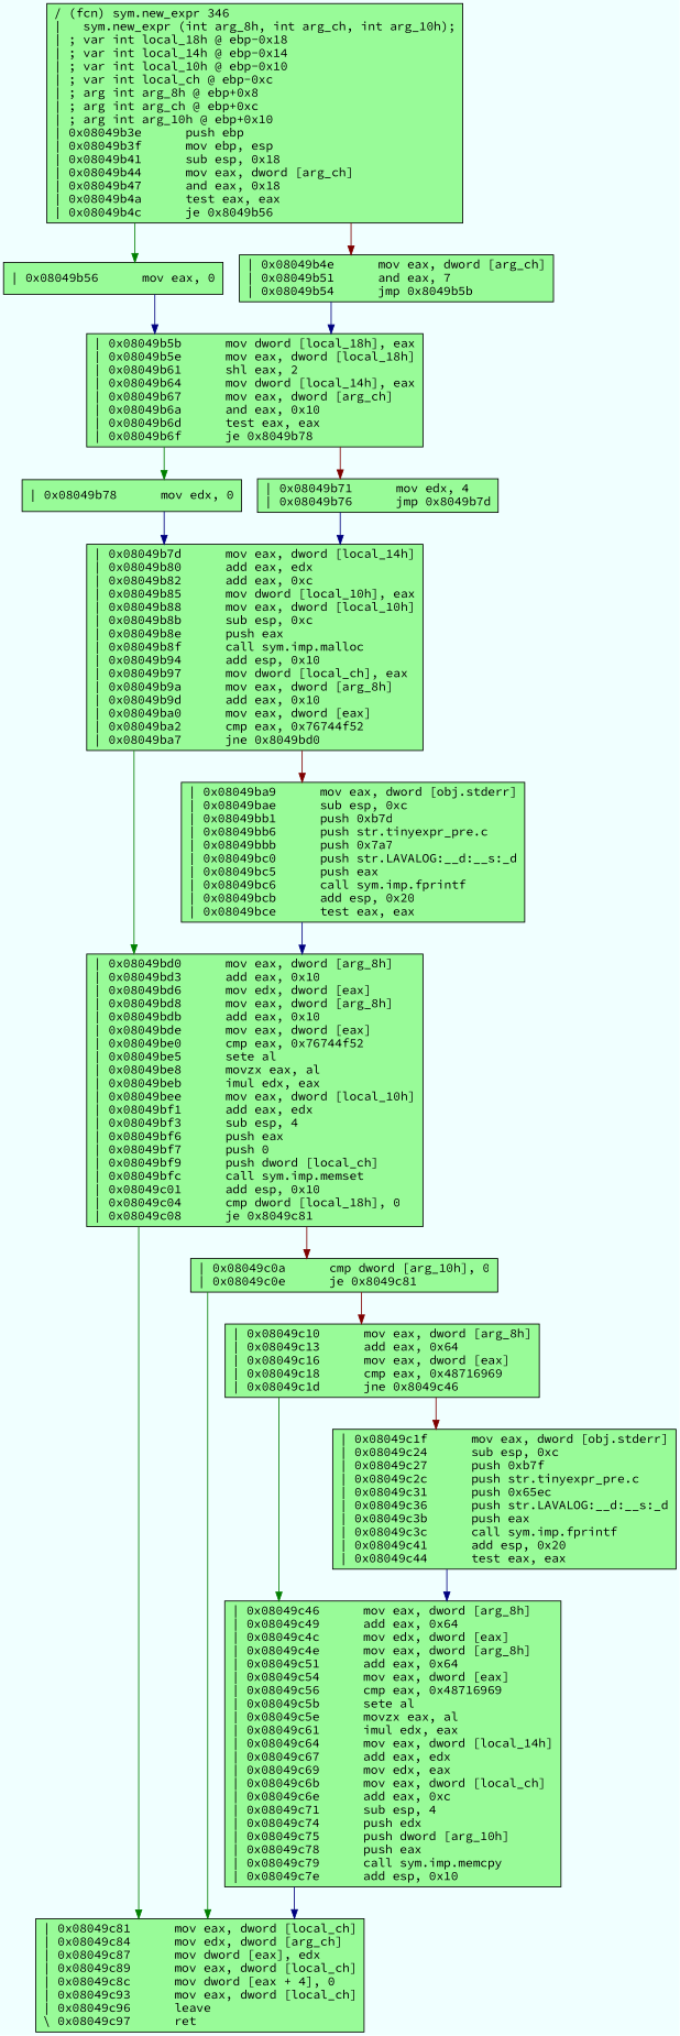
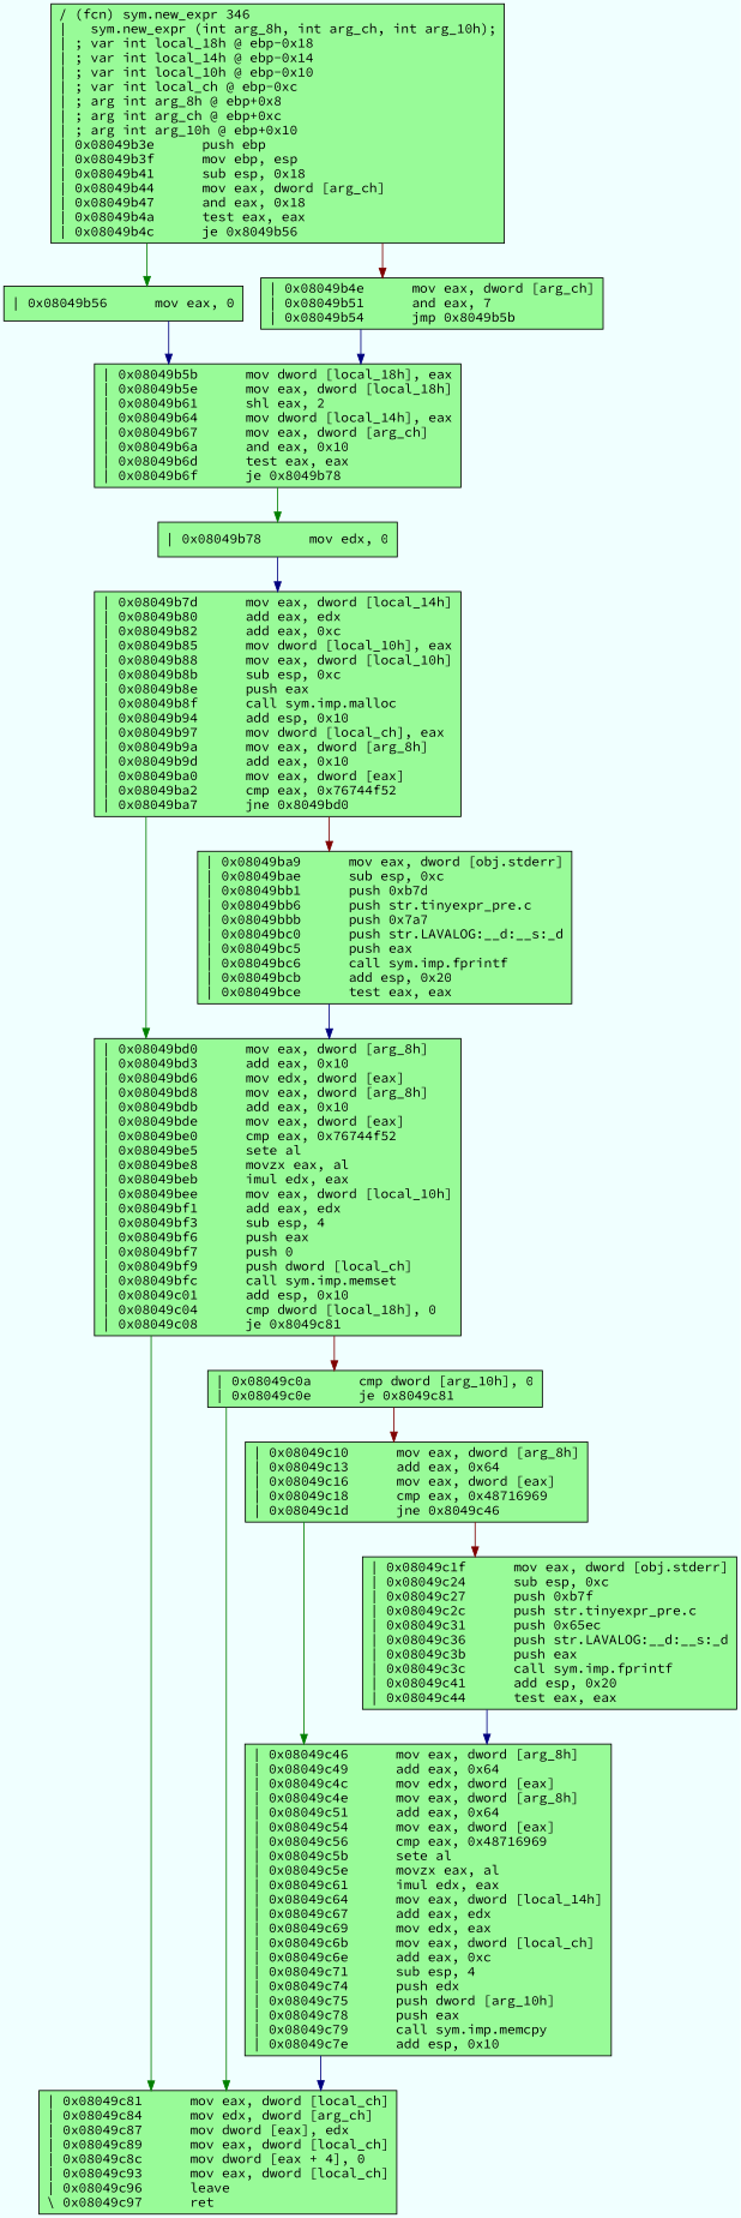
  digraph {
    bgcolor=azure
    fontname="Source Code Pro"
    fontsize=8
    splines=ortho
    node [color=black fillcolor=palegreen fontname="Source Code Pro" shape=box style=filled]
    edge [arrowhead=normal color="#00007f" fontname="Source Code Pro"]
    n1 [label="/ (fcn) sym.new_expr 346\l|   sym.new_expr (int arg_8h, int arg_ch, int arg_10h);\l| ; var int local_18h @ ebp-0x18\l| ; var int local_14h @ ebp-0x14\l| ; var int local_10h @ ebp-0x10\l| ; var int local_ch @ ebp-0xc\l| ; arg int arg_8h @ ebp+0x8\l| ; arg int arg_ch @ ebp+0xc\l| ; arg int arg_10h @ ebp+0x10\l| 0x08049b3e      push ebp\l| 0x08049b3f      mov ebp, esp\l| 0x08049b41      sub esp, 0x18\l| 0x08049b44      mov eax, dword [arg_ch]\l| 0x08049b47      and eax, 0x18\l| 0x08049b4a      test eax, eax\l| 0x08049b4c      je 0x8049b56\l"]
    n2 [label="| 0x08049b56      mov eax, 0\l"]
    n3 [label="| 0x08049b4e      mov eax, dword [arg_ch]\l| 0x08049b51      and eax, 7\l| 0x08049b54      jmp 0x8049b5b\l"]
    n4 [label="| 0x08049b5b      mov dword [local_18h], eax\l| 0x08049b5e      mov eax, dword [local_18h]\l| 0x08049b61      shl eax, 2\l| 0x08049b64      mov dword [local_14h], eax\l| 0x08049b67      mov eax, dword [arg_ch]\l| 0x08049b6a      and eax, 0x10\l| 0x08049b6d      test eax, eax\l| 0x08049b6f      je 0x8049b78\l"]
    n5 [label="| 0x08049b78      mov edx, 0\l"]
-   n6 [label="| 0x08049b71      mov edx, 4\l| 0x08049b76      jmp 0x8049b7d\l"]
    n7 [label="| 0x08049b7d      mov eax, dword [local_14h]\l| 0x08049b80      add eax, edx\l| 0x08049b82      add eax, 0xc\l| 0x08049b85      mov dword [local_10h], eax\l| 0x08049b88      mov eax, dword [local_10h]\l| 0x08049b8b      sub esp, 0xc\l| 0x08049b8e      push eax\l| 0x08049b8f      call sym.imp.malloc\l| 0x08049b94      add esp, 0x10\l| 0x08049b97      mov dword [local_ch], eax\l| 0x08049b9a      mov eax, dword [arg_8h]\l| 0x08049b9d      add eax, 0x10\l| 0x08049ba0      mov eax, dword [eax]\l| 0x08049ba2      cmp eax, 0x76744f52\l| 0x08049ba7      jne 0x8049bd0\l"]
    n8 [label="| 0x08049bd0      mov eax, dword [arg_8h]\l| 0x08049bd3      add eax, 0x10\l| 0x08049bd6      mov edx, dword [eax]\l| 0x08049bd8      mov eax, dword [arg_8h]\l| 0x08049bdb      add eax, 0x10\l| 0x08049bde      mov eax, dword [eax]\l| 0x08049be0      cmp eax, 0x76744f52\l| 0x08049be5      sete al\l| 0x08049be8      movzx eax, al\l| 0x08049beb      imul edx, eax\l| 0x08049bee      mov eax, dword [local_10h]\l| 0x08049bf1      add eax, edx\l| 0x08049bf3      sub esp, 4\l| 0x08049bf6      push eax\l| 0x08049bf7      push 0\l| 0x08049bf9      push dword [local_ch]\l| 0x08049bfc      call sym.imp.memset\l| 0x08049c01      add esp, 0x10\l| 0x08049c04      cmp dword [local_18h], 0\l| 0x08049c08      je 0x8049c81\l"]
    n9 [label="| 0x08049ba9      mov eax, dword [obj.stderr]\l| 0x08049bae      sub esp, 0xc\l| 0x08049bb1      push 0xb7d\l| 0x08049bb6      push str.tinyexpr_pre.c\l| 0x08049bbb      push 0x7a7\l| 0x08049bc0      push str.LAVALOG:__d:__s:_d\l| 0x08049bc5      push eax\l| 0x08049bc6      call sym.imp.fprintf\l| 0x08049bcb      add esp, 0x20\l| 0x08049bce      test eax, eax\l"]
    n10 [label="| 0x08049c81      mov eax, dword [local_ch]\l| 0x08049c84      mov edx, dword [arg_ch]\l| 0x08049c87      mov dword [eax], edx\l| 0x08049c89      mov eax, dword [local_ch]\l| 0x08049c8c      mov dword [eax + 4], 0\l| 0x08049c93      mov eax, dword [local_ch]\l| 0x08049c96      leave\l\\ 0x08049c97      ret\l"]
    n11 [label="| 0x08049c0a      cmp dword [arg_10h], 0\l| 0x08049c0e      je 0x8049c81\l"]
    n12 [label="| 0x08049c10      mov eax, dword [arg_8h]\l| 0x08049c13      add eax, 0x64\l| 0x08049c16      mov eax, dword [eax]\l| 0x08049c18      cmp eax, 0x48716969\l| 0x08049c1d      jne 0x8049c46\l"]
    n13 [label="| 0x08049c46      mov eax, dword [arg_8h]\l| 0x08049c49      add eax, 0x64\l| 0x08049c4c      mov edx, dword [eax]\l| 0x08049c4e      mov eax, dword [arg_8h]\l| 0x08049c51      add eax, 0x64\l| 0x08049c54      mov eax, dword [eax]\l| 0x08049c56      cmp eax, 0x48716969\l| 0x08049c5b      sete al\l| 0x08049c5e      movzx eax, al\l| 0x08049c61      imul edx, eax\l| 0x08049c64      mov eax, dword [local_14h]\l| 0x08049c67      add eax, edx\l| 0x08049c69      mov edx, eax\l| 0x08049c6b      mov eax, dword [local_ch]\l| 0x08049c6e      add eax, 0xc\l| 0x08049c71      sub esp, 4\l| 0x08049c74      push edx\l| 0x08049c75      push dword [arg_10h]\l| 0x08049c78      push eax\l| 0x08049c79      call sym.imp.memcpy\l| 0x08049c7e      add esp, 0x10\l"]
    n14 [label="| 0x08049c1f      mov eax, dword [obj.stderr]\l| 0x08049c24      sub esp, 0xc\l| 0x08049c27      push 0xb7f\l| 0x08049c2c      push str.tinyexpr_pre.c\l| 0x08049c31      push 0x65ec\l| 0x08049c36      push str.LAVALOG:__d:__s:_d\l| 0x08049c3b      push eax\l| 0x08049c3c      call sym.imp.fprintf\l| 0x08049c41      add esp, 0x20\l| 0x08049c44      test eax, eax\l"]
    n1 -> n2 [color="#007f00"]
    n1 -> n3 [color="#7f0000"]
    n2 -> n4
    n3 -> n4
    n4 -> n5 [color="#007f00"]
-   n4 -> n6 [color="#7f0000"]
    n5 -> n7
-   n6 -> n7
    n7 -> n8 [color="#007f00"]
    n7 -> n9 [color="#7f0000"]
    n8 -> n10 [color="#007f00"]
    n8 -> n11 [color="#7f0000"]
    n9 -> n8
    n11 -> n10 [color="#007f00"]
    n11 -> n12 [color="#7f0000"]
    n12 -> n13 [color="#007f00"]
    n12 -> n14 [color="#7f0000"]
    n13 -> n10
    n14 -> n13
  }
